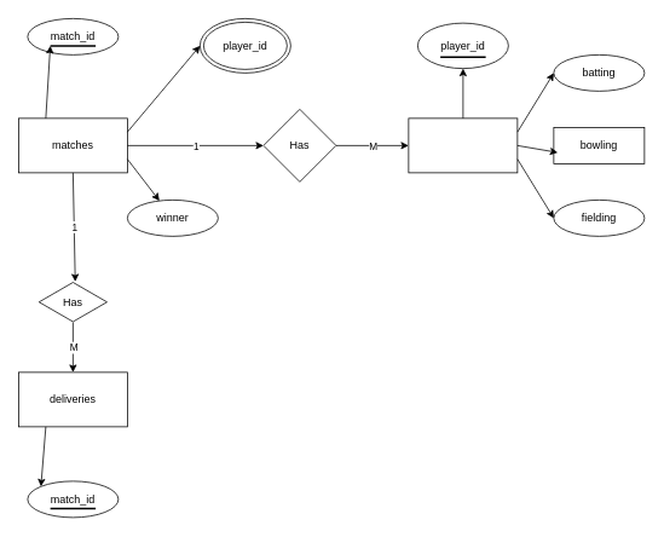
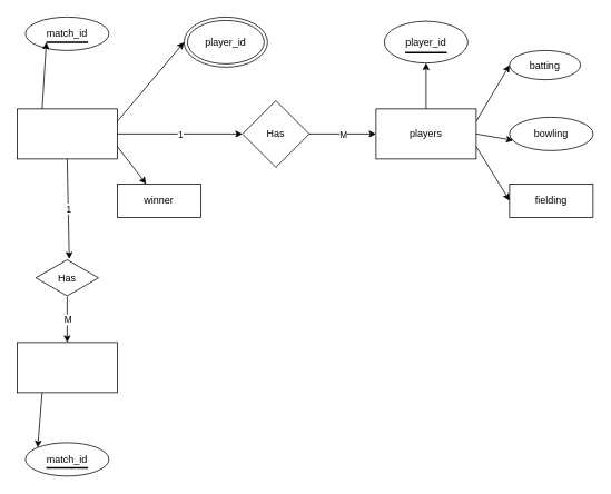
  <mxCell id="0" />
  <mxCell id="1" parent="0" />
  <mxCell id="2" value="" style="group" parent="1" vertex="1" connectable="0"><mxGeometry x="20" y="410" width="120" height="60" as="geometry" /></mxCell>
  <mxCell id="3" value="" style="rounded=0;whiteSpace=wrap;html=1;" parent="2" vertex="1"><mxGeometry width="120" height="60" as="geometry" /></mxCell>
- <mxCell id="4" value="deliveries" style="text;html=1;strokeColor=none;fillColor=none;align=center;verticalAlign=middle;whiteSpace=wrap;rounded=0;" parent="2" vertex="1"><mxGeometry x="30" y="15" width="60" height="30" as="geometry" /></mxCell>
  <mxCell id="5" value="" style="group" parent="1" vertex="1" connectable="0"><mxGeometry x="20" y="130" width="120" height="60" as="geometry" /></mxCell>
  <mxCell id="6" value="" style="rounded=0;whiteSpace=wrap;html=1;" parent="5" vertex="1"><mxGeometry width="120" height="60" as="geometry" /></mxCell>
- <mxCell id="7" value="matches" style="text;html=1;strokeColor=none;fillColor=none;align=center;verticalAlign=middle;whiteSpace=wrap;rounded=0;" parent="5" vertex="1"><mxGeometry x="30" y="15" width="60" height="30" as="geometry" /></mxCell>
  <mxCell id="8" value="" style="endArrow=classic;html=1;exitX=0.5;exitY=1;exitDx=0;exitDy=0;entryX=0.533;entryY=0;entryDx=0;entryDy=0;entryPerimeter=0;" parent="1" source="6" target="11" edge="1"><mxGeometry relative="1" as="geometry"><mxPoint x="270" y="240" as="sourcePoint" /><mxPoint x="90" y="180" as="targetPoint" /></mxGeometry></mxCell>
  <mxCell id="9" value="1" style="edgeLabel;resizable=0;html=1;align=center;verticalAlign=middle;" parent="8" connectable="0" vertex="1"><mxGeometry relative="1" as="geometry" /></mxCell>
  <mxCell id="10" value="" style="group" parent="1" vertex="1" connectable="0"><mxGeometry x="42.5" y="310" width="75" height="45" as="geometry" /></mxCell>
  <mxCell id="11" value="" style="html=1;whiteSpace=wrap;aspect=fixed;shape=isoRectangle;" parent="10" vertex="1"><mxGeometry width="75" height="45" as="geometry" /></mxCell>
  <mxCell id="12" value="Has" style="text;html=1;strokeColor=none;fillColor=none;align=center;verticalAlign=middle;whiteSpace=wrap;rounded=0;" parent="10" vertex="1"><mxGeometry x="7.5" y="7.5" width="60" height="30" as="geometry" /></mxCell>
  <mxCell id="13" value="" style="endArrow=classic;html=1;entryX=0.5;entryY=0;entryDx=0;entryDy=0;exitX=0.5;exitY=0.999;exitDx=0;exitDy=0;exitPerimeter=0;" parent="1" source="11" target="3" edge="1"><mxGeometry relative="1" as="geometry"><mxPoint x="90" y="230" as="sourcePoint" /><mxPoint x="370" y="240" as="targetPoint" /></mxGeometry></mxCell>
  <mxCell id="14" value="M" style="edgeLabel;resizable=0;html=1;align=center;verticalAlign=middle;" parent="13" connectable="0" vertex="1"><mxGeometry relative="1" as="geometry" /></mxCell>
  <mxCell id="15" value="" style="group" vertex="1" connectable="0" parent="1"><mxGeometry x="30" y="20" width="100" height="40" as="geometry" /></mxCell>
  <mxCell id="16" value="match_id" style="ellipse;whiteSpace=wrap;html=1;align=center;newEdgeStyle={&quot;edgeStyle&quot;:&quot;entityRelationEdgeStyle&quot;,&quot;startArrow&quot;:&quot;none&quot;,&quot;endArrow&quot;:&quot;none&quot;,&quot;segment&quot;:10,&quot;curved&quot;:1,&quot;sourcePerimeterSpacing&quot;:0,&quot;targetPerimeterSpacing&quot;:0};treeFolding=1;treeMoving=1;" vertex="1" parent="15"><mxGeometry width="100" height="40" as="geometry" /></mxCell>
  <mxCell id="17" value="" style="line;strokeWidth=2;html=1;" vertex="1" parent="15"><mxGeometry x="25" y="25" width="50" height="10" as="geometry" /></mxCell>
  <mxCell id="18" style="edgeStyle=none;html=1;exitX=0.25;exitY=0;exitDx=0;exitDy=0;entryX=0;entryY=0.5;entryDx=0;entryDy=0;entryPerimeter=0;" edge="1" parent="1" source="6" target="17"><mxGeometry relative="1" as="geometry" /></mxCell>
  <mxCell id="19" value="" style="group" vertex="1" connectable="0" parent="1"><mxGeometry x="30" y="530" width="100" height="40" as="geometry" /></mxCell>
  <mxCell id="20" value="match_id" style="ellipse;whiteSpace=wrap;html=1;align=center;newEdgeStyle={&quot;edgeStyle&quot;:&quot;entityRelationEdgeStyle&quot;,&quot;startArrow&quot;:&quot;none&quot;,&quot;endArrow&quot;:&quot;none&quot;,&quot;segment&quot;:10,&quot;curved&quot;:1,&quot;sourcePerimeterSpacing&quot;:0,&quot;targetPerimeterSpacing&quot;:0};treeFolding=1;treeMoving=1;" vertex="1" parent="19"><mxGeometry width="100" height="40" as="geometry" /></mxCell>
  <mxCell id="21" value="" style="line;strokeWidth=2;html=1;" vertex="1" parent="19"><mxGeometry x="25" y="25" width="50" height="10" as="geometry" /></mxCell>
  <mxCell id="22" style="edgeStyle=none;html=1;exitX=0.25;exitY=1;exitDx=0;exitDy=0;entryX=0;entryY=0;entryDx=0;entryDy=0;" edge="1" parent="1" source="3" target="20"><mxGeometry relative="1" as="geometry"><mxPoint x="50" y="550" as="targetPoint" /></mxGeometry></mxCell>
  <mxCell id="23" value="" style="group" vertex="1" connectable="0" parent="1"><mxGeometry x="220" y="20" width="100" height="60" as="geometry" /></mxCell>
  <mxCell id="24" value="" style="ellipse;shape=doubleEllipse;whiteSpace=wrap;html=1;" vertex="1" parent="23"><mxGeometry width="100" height="60" as="geometry" /></mxCell>
  <mxCell id="25" value="player_id" style="text;html=1;strokeColor=none;fillColor=none;align=center;verticalAlign=middle;whiteSpace=wrap;rounded=0;" vertex="1" parent="23"><mxGeometry x="20" y="15" width="60" height="30" as="geometry" /></mxCell>
  <mxCell id="26" style="edgeStyle=none;html=1;exitX=1;exitY=0.25;exitDx=0;exitDy=0;entryX=0;entryY=0.5;entryDx=0;entryDy=0;" edge="1" parent="1" source="6" target="24"><mxGeometry relative="1" as="geometry" /></mxCell>
- <mxCell id="27" value="winner" style="ellipse;whiteSpace=wrap;html=1;align=center;newEdgeStyle={&quot;edgeStyle&quot;:&quot;entityRelationEdgeStyle&quot;,&quot;startArrow&quot;:&quot;none&quot;,&quot;endArrow&quot;:&quot;none&quot;,&quot;segment&quot;:10,&quot;curved&quot;:1,&quot;sourcePerimeterSpacing&quot;:0,&quot;targetPerimeterSpacing&quot;:0};treeFolding=1;treeMoving=1;" vertex="1" parent="1"><mxGeometry x="140" y="220" width="100" height="40" as="geometry" /></mxCell>
+ <mxCell id="27" value="winner" style="whiteSpace=wrap;html=1;align=center;newEdgeStyle={&quot;edgeStyle&quot;:&quot;entityRelationEdgeStyle&quot;,&quot;startArrow&quot;:&quot;none&quot;,&quot;endArrow&quot;:&quot;none&quot;,&quot;segment&quot;:10,&quot;curved&quot;:1,&quot;sourcePerimeterSpacing&quot;:0,&quot;targetPerimeterSpacing&quot;:0};treeFolding=1;treeMoving=1;rounded=0;" vertex="1" parent="1"><mxGeometry x="140" y="220" width="100" height="40" as="geometry" /></mxCell>
  <mxCell id="28" style="edgeStyle=none;html=1;exitX=1;exitY=0.75;exitDx=0;exitDy=0;" edge="1" parent="1" source="6" target="27"><mxGeometry relative="1" as="geometry" /></mxCell>
  <mxCell id="29" value="" style="group" vertex="1" connectable="0" parent="1"><mxGeometry x="450" y="130" width="120" height="60" as="geometry" /></mxCell>
  <mxCell id="30" value="" style="rounded=0;whiteSpace=wrap;html=1;" vertex="1" parent="29"><mxGeometry width="120" height="60" as="geometry" /></mxCell>
+ <mxCell id="31" value="players" style="text;html=1;strokeColor=none;fillColor=none;align=center;verticalAlign=middle;whiteSpace=wrap;rounded=0;" vertex="1" parent="29"><mxGeometry x="30" y="15" width="60" height="30" as="geometry" /></mxCell>
  <mxCell id="32" value="" style="group" vertex="1" connectable="0" parent="1"><mxGeometry x="460" y="25" width="100" height="50" as="geometry" /></mxCell>
  <mxCell id="33" value="player_id" style="ellipse;whiteSpace=wrap;html=1;align=center;newEdgeStyle={&quot;edgeStyle&quot;:&quot;entityRelationEdgeStyle&quot;,&quot;startArrow&quot;:&quot;none&quot;,&quot;endArrow&quot;:&quot;none&quot;,&quot;segment&quot;:10,&quot;curved&quot;:1,&quot;sourcePerimeterSpacing&quot;:0,&quot;targetPerimeterSpacing&quot;:0};treeFolding=1;treeMoving=1;" vertex="1" parent="32"><mxGeometry width="100" height="50" as="geometry" /></mxCell>
  <mxCell id="34" value="" style="line;strokeWidth=2;html=1;" vertex="1" parent="32"><mxGeometry x="25" y="32.5" width="50" height="10" as="geometry" /></mxCell>
  <mxCell id="35" style="edgeStyle=none;html=1;exitX=0.5;exitY=0;exitDx=0;exitDy=0;" edge="1" parent="1" source="30" target="33"><mxGeometry relative="1" as="geometry"><mxPoint x="480" y="30" as="targetPoint" /></mxGeometry></mxCell>
- <mxCell id="36" value="batting" style="ellipse;whiteSpace=wrap;html=1;align=center;newEdgeStyle={&quot;edgeStyle&quot;:&quot;entityRelationEdgeStyle&quot;,&quot;startArrow&quot;:&quot;none&quot;,&quot;endArrow&quot;:&quot;none&quot;,&quot;segment&quot;:10,&quot;curved&quot;:1,&quot;sourcePerimeterSpacing&quot;:0,&quot;targetPerimeterSpacing&quot;:0};treeFolding=1;treeMoving=1;" vertex="1" parent="1"><mxGeometry x="610" y="60" width="100" height="40" as="geometry" /></mxCell>
- <mxCell id="37" value="bowling" style="whiteSpace=wrap;html=1;align=center;newEdgeStyle={&quot;edgeStyle&quot;:&quot;entityRelationEdgeStyle&quot;,&quot;startArrow&quot;:&quot;none&quot;,&quot;endArrow&quot;:&quot;none&quot;,&quot;segment&quot;:10,&quot;curved&quot;:1,&quot;sourcePerimeterSpacing&quot;:0,&quot;targetPerimeterSpacing&quot;:0};treeFolding=1;treeMoving=1;rounded=0;" vertex="1" parent="1"><mxGeometry x="610" y="140" width="100" height="40" as="geometry" /></mxCell>
- <mxCell id="38" value="fielding" style="ellipse;whiteSpace=wrap;html=1;align=center;newEdgeStyle={&quot;edgeStyle&quot;:&quot;entityRelationEdgeStyle&quot;,&quot;startArrow&quot;:&quot;none&quot;,&quot;endArrow&quot;:&quot;none&quot;,&quot;segment&quot;:10,&quot;curved&quot;:1,&quot;sourcePerimeterSpacing&quot;:0,&quot;targetPerimeterSpacing&quot;:0};treeFolding=1;treeMoving=1;" vertex="1" parent="1"><mxGeometry x="610" y="220" width="100" height="40" as="geometry" /></mxCell>
+ <mxCell id="36" value="batting" style="ellipse;whiteSpace=wrap;html=1;align=center;newEdgeStyle={&quot;edgeStyle&quot;:&quot;entityRelationEdgeStyle&quot;,&quot;startArrow&quot;:&quot;none&quot;,&quot;endArrow&quot;:&quot;none&quot;,&quot;segment&quot;:10,&quot;curved&quot;:1,&quot;sourcePerimeterSpacing&quot;:0,&quot;targetPerimeterSpacing&quot;:0};treeFolding=1;treeMoving=1;" vertex="1" parent="1"><mxGeometry x="610" y="60" width="85" height="35" as="geometry" /></mxCell>
+ <mxCell id="37" value="bowling" style="ellipse;whiteSpace=wrap;html=1;align=center;newEdgeStyle={&quot;edgeStyle&quot;:&quot;entityRelationEdgeStyle&quot;,&quot;startArrow&quot;:&quot;none&quot;,&quot;endArrow&quot;:&quot;none&quot;,&quot;segment&quot;:10,&quot;curved&quot;:1,&quot;sourcePerimeterSpacing&quot;:0,&quot;targetPerimeterSpacing&quot;:0};treeFolding=1;treeMoving=1;" vertex="1" parent="1"><mxGeometry x="610" y="140" width="100" height="40" as="geometry" /></mxCell>
+ <mxCell id="38" value="fielding" style="whiteSpace=wrap;html=1;align=center;newEdgeStyle={&quot;edgeStyle&quot;:&quot;entityRelationEdgeStyle&quot;,&quot;startArrow&quot;:&quot;none&quot;,&quot;endArrow&quot;:&quot;none&quot;,&quot;segment&quot;:10,&quot;curved&quot;:1,&quot;sourcePerimeterSpacing&quot;:0,&quot;targetPerimeterSpacing&quot;:0};treeFolding=1;treeMoving=1;rounded=0;" vertex="1" parent="1"><mxGeometry x="610" y="220" width="100" height="40" as="geometry" /></mxCell>
  <mxCell id="39" style="edgeStyle=none;html=1;exitX=1;exitY=0.25;exitDx=0;exitDy=0;entryX=0;entryY=0.5;entryDx=0;entryDy=0;" edge="1" parent="1" source="30" target="36"><mxGeometry relative="1" as="geometry" /></mxCell>
  <mxCell id="40" style="edgeStyle=none;html=1;exitX=1;exitY=0.5;exitDx=0;exitDy=0;entryX=0.044;entryY=0.692;entryDx=0;entryDy=0;entryPerimeter=0;" edge="1" parent="1" source="30" target="37"><mxGeometry relative="1" as="geometry" /></mxCell>
  <mxCell id="41" style="edgeStyle=none;html=1;exitX=1;exitY=0.75;exitDx=0;exitDy=0;entryX=0;entryY=0.5;entryDx=0;entryDy=0;" edge="1" parent="1" source="30" target="38"><mxGeometry relative="1" as="geometry" /></mxCell>
  <mxCell id="42" value="" style="rhombus;whiteSpace=wrap;html=1;" vertex="1" parent="1"><mxGeometry x="290" y="120" width="80" height="80" as="geometry" /></mxCell>
  <mxCell id="43" value="Has" style="text;html=1;strokeColor=none;fillColor=none;align=center;verticalAlign=middle;whiteSpace=wrap;rounded=0;" vertex="1" parent="1"><mxGeometry x="300" y="145" width="60" height="30" as="geometry" /></mxCell>
  <mxCell id="44" value="" style="endArrow=classic;html=1;exitX=1;exitY=0.5;exitDx=0;exitDy=0;entryX=0;entryY=0.5;entryDx=0;entryDy=0;" edge="1" parent="1" source="6" target="42"><mxGeometry relative="1" as="geometry"><mxPoint x="90" y="200" as="sourcePoint" /><mxPoint x="92.475" y="320" as="targetPoint" /></mxGeometry></mxCell>
  <mxCell id="45" value="1" style="edgeLabel;resizable=0;html=1;align=center;verticalAlign=middle;" connectable="0" vertex="1" parent="44"><mxGeometry relative="1" as="geometry" /></mxCell>
  <mxCell id="46" value="" style="endArrow=classic;html=1;entryX=0;entryY=0.5;entryDx=0;entryDy=0;exitX=1;exitY=0.5;exitDx=0;exitDy=0;" edge="1" parent="1" source="42" target="30"><mxGeometry relative="1" as="geometry"><mxPoint x="90" y="364.955" as="sourcePoint" /><mxPoint x="90" y="420" as="targetPoint" /></mxGeometry></mxCell>
  <mxCell id="47" value="M" style="edgeLabel;resizable=0;html=1;align=center;verticalAlign=middle;" connectable="0" vertex="1" parent="46"><mxGeometry relative="1" as="geometry" /></mxCell>
